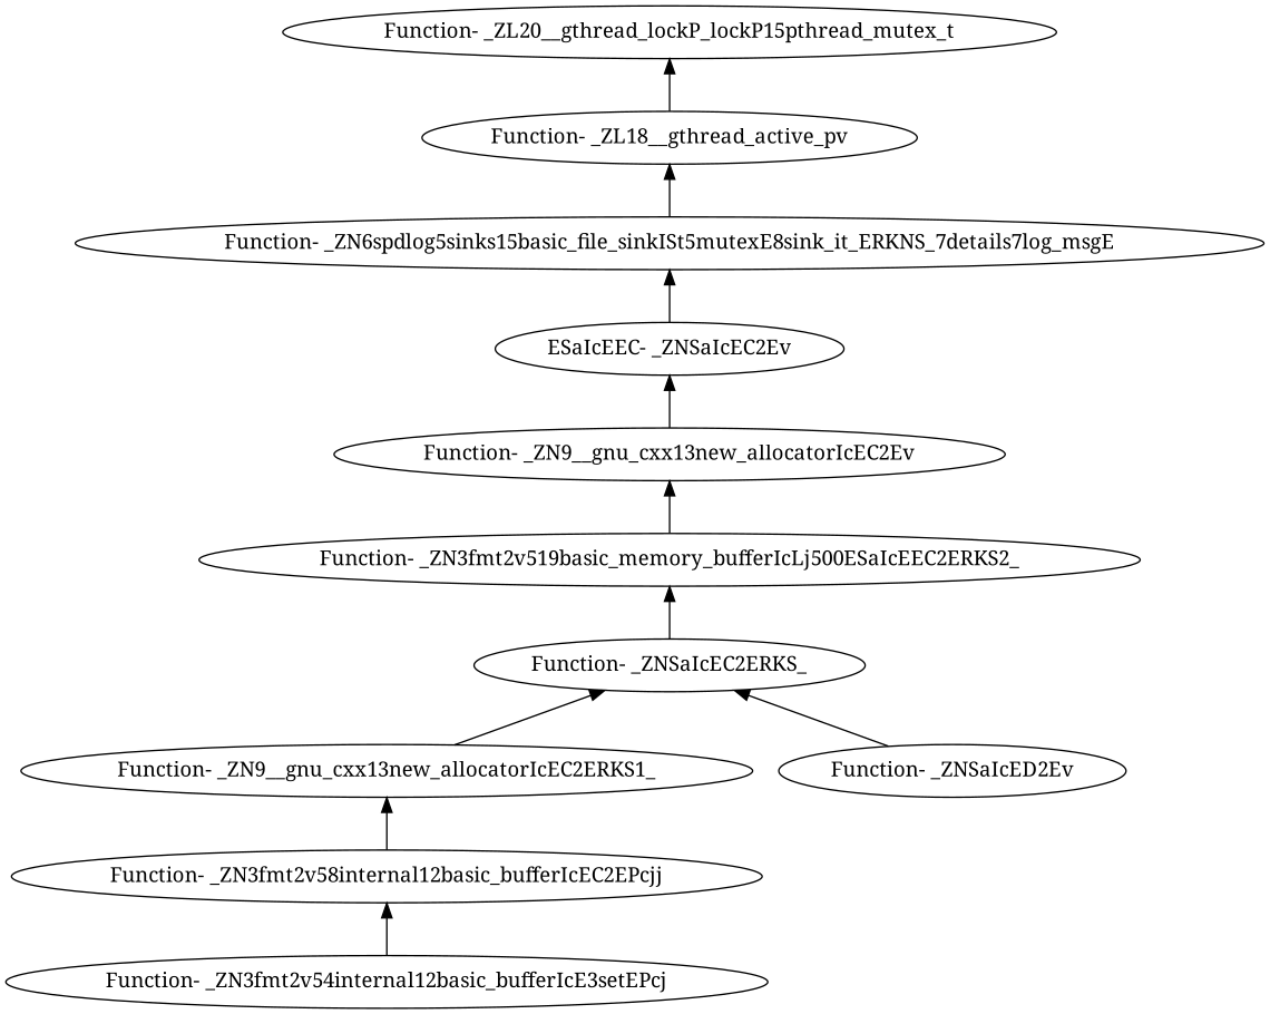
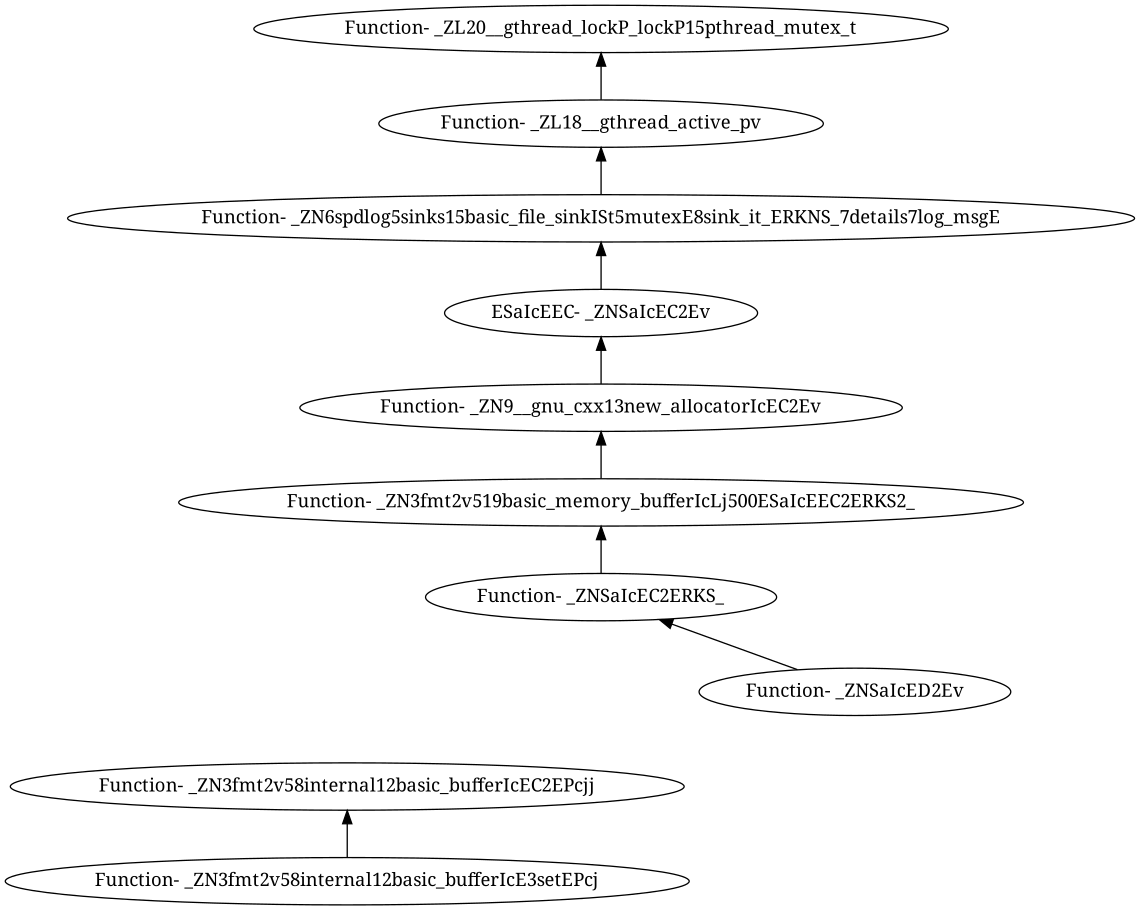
  digraph {
    fontname="Noto Serif"
    node [fontname="Noto Serif"]
    edge [dir=back fontname="Noto Serif"]
    "Function- _ZN3fmt2v58internal12basic_bufferIcEC2EPcjj"
-   "Function- _ZN3fmt2v58internal12basic_bufferIcE3setEPcj" [label="Function- _ZN3fmt2v54internal12basic_bufferIcE3setEPcj"]
-   "Function- _ZN9__gnu_cxx13new_allocatorIcEC2ERKS1_"
+   "Function- _ZN3fmt2v58internal12basic_bufferIcE3setEPcj"
    "Function- _ZNSaIcEC2ERKS_"
    "Function- _ZNSaIcED2Ev"
    "Function- _ZN3fmt2v519basic_memory_bufferIcLj500ESaIcEEC2ERKS2_"
    "Function- _ZN9__gnu_cxx13new_allocatorIcEC2Ev"
    n8 [label="ESaIcEEC- _ZNSaIcEC2Ev"]
    "Function- _ZN6spdlog5sinks15basic_file_sinkISt5mutexE8sink_it_ERKNS_7details7log_msgE"
    "Function- _ZL18__gthread_active_pv"
    n11 [label="Function- _ZL20__gthread_lockP_lockP15pthread_mutex_t"]
    "Function- _ZN3fmt2v58internal12basic_bufferIcEC2EPcjj" -> "Function- _ZN3fmt2v58internal12basic_bufferIcE3setEPcj"
-   "Function- _ZN9__gnu_cxx13new_allocatorIcEC2ERKS1_" -> "Function- _ZN3fmt2v58internal12basic_bufferIcEC2EPcjj"
-   "Function- _ZNSaIcEC2ERKS_" -> "Function- _ZN9__gnu_cxx13new_allocatorIcEC2ERKS1_"
    "Function- _ZNSaIcEC2ERKS_" -> "Function- _ZNSaIcED2Ev"
    "Function- _ZN3fmt2v519basic_memory_bufferIcLj500ESaIcEEC2ERKS2_" -> "Function- _ZNSaIcEC2ERKS_"
    "Function- _ZN9__gnu_cxx13new_allocatorIcEC2Ev" -> "Function- _ZN3fmt2v519basic_memory_bufferIcLj500ESaIcEEC2ERKS2_"
    n8 -> "Function- _ZN9__gnu_cxx13new_allocatorIcEC2Ev"
    "Function- _ZN6spdlog5sinks15basic_file_sinkISt5mutexE8sink_it_ERKNS_7details7log_msgE" -> n8
    "Function- _ZL18__gthread_active_pv" -> "Function- _ZN6spdlog5sinks15basic_file_sinkISt5mutexE8sink_it_ERKNS_7details7log_msgE"
    n11 -> "Function- _ZL18__gthread_active_pv"
  }
